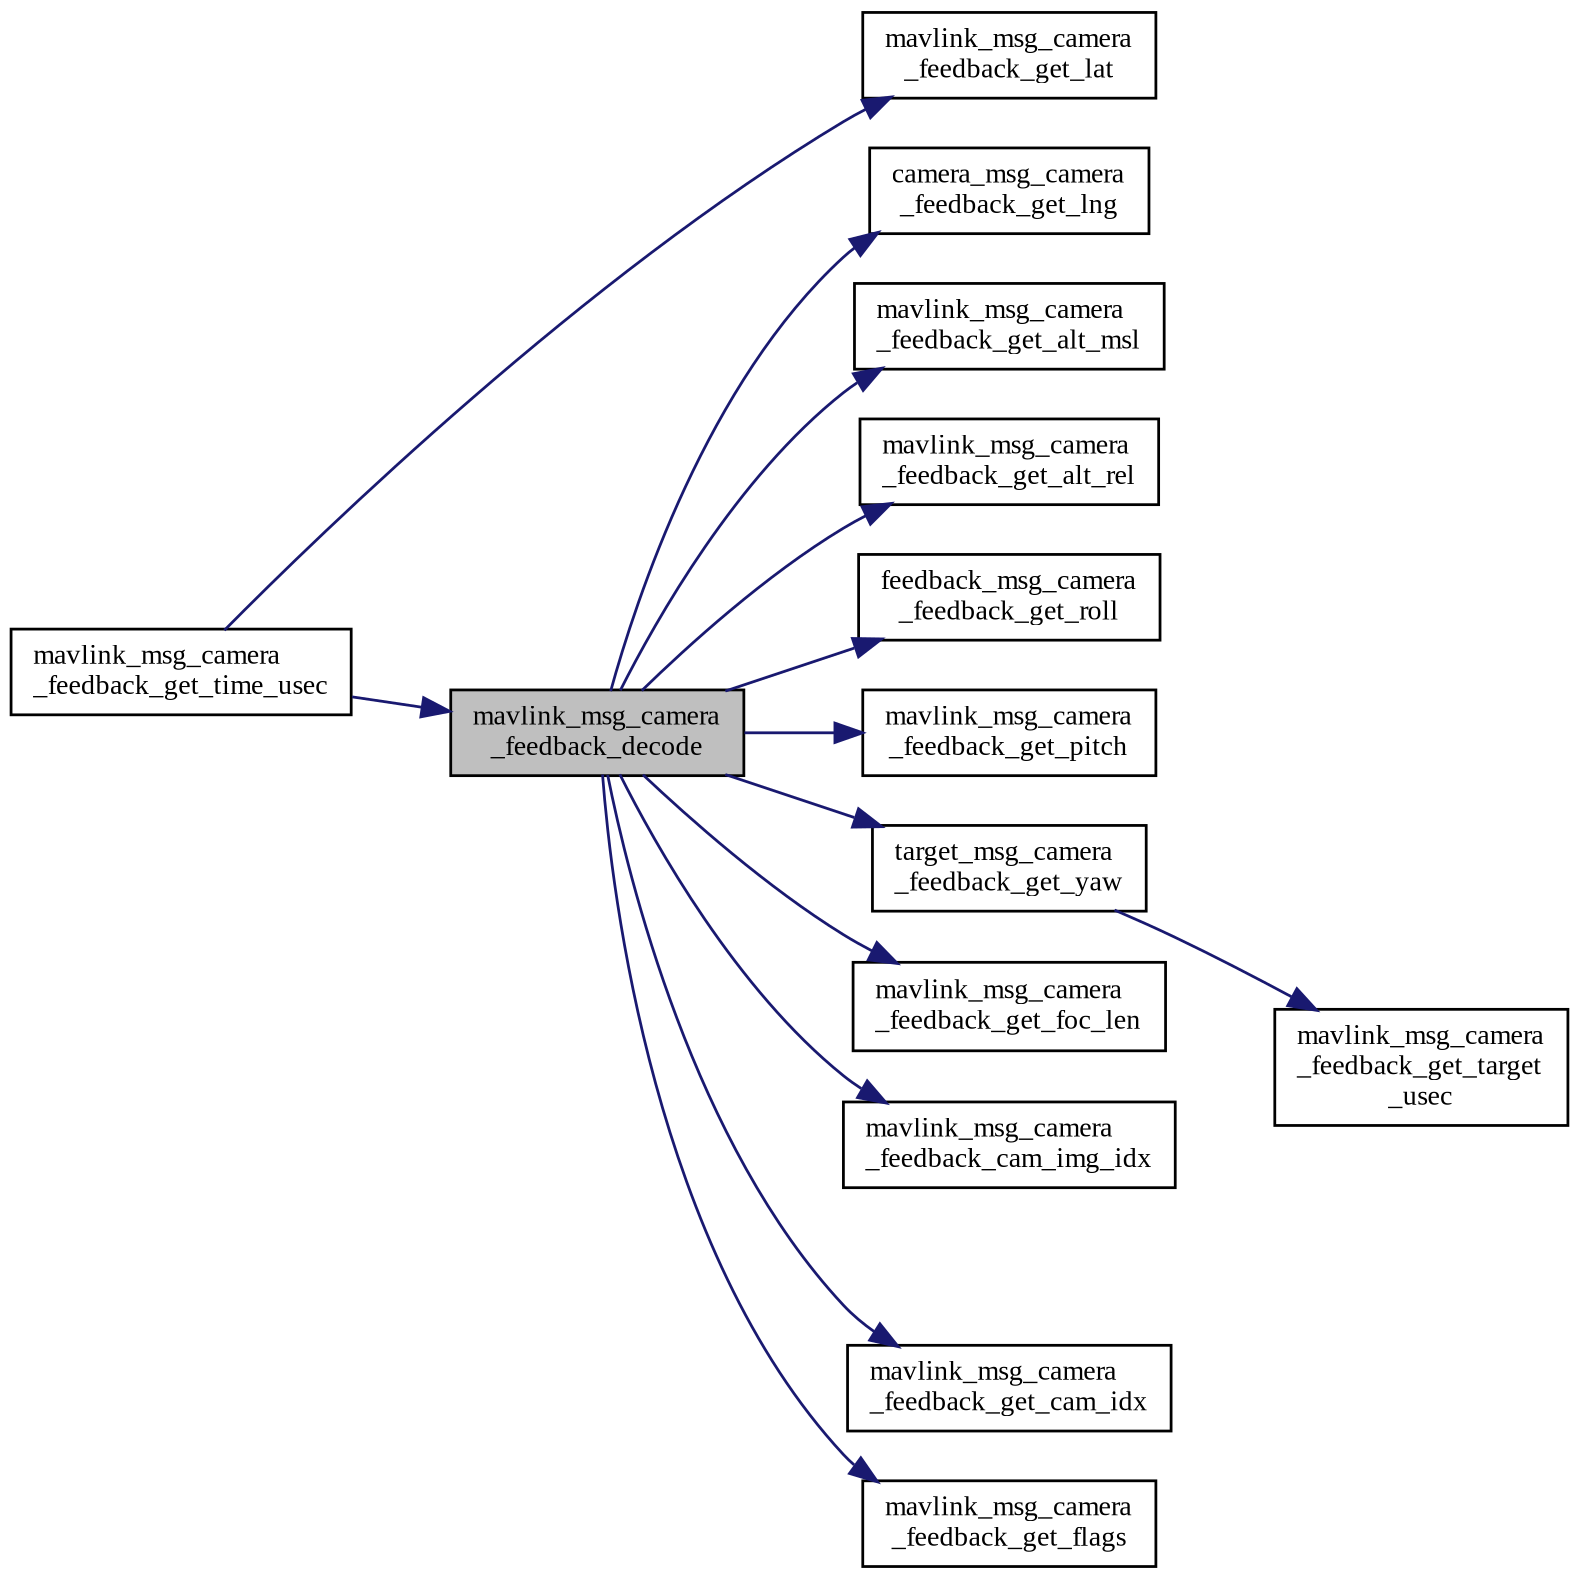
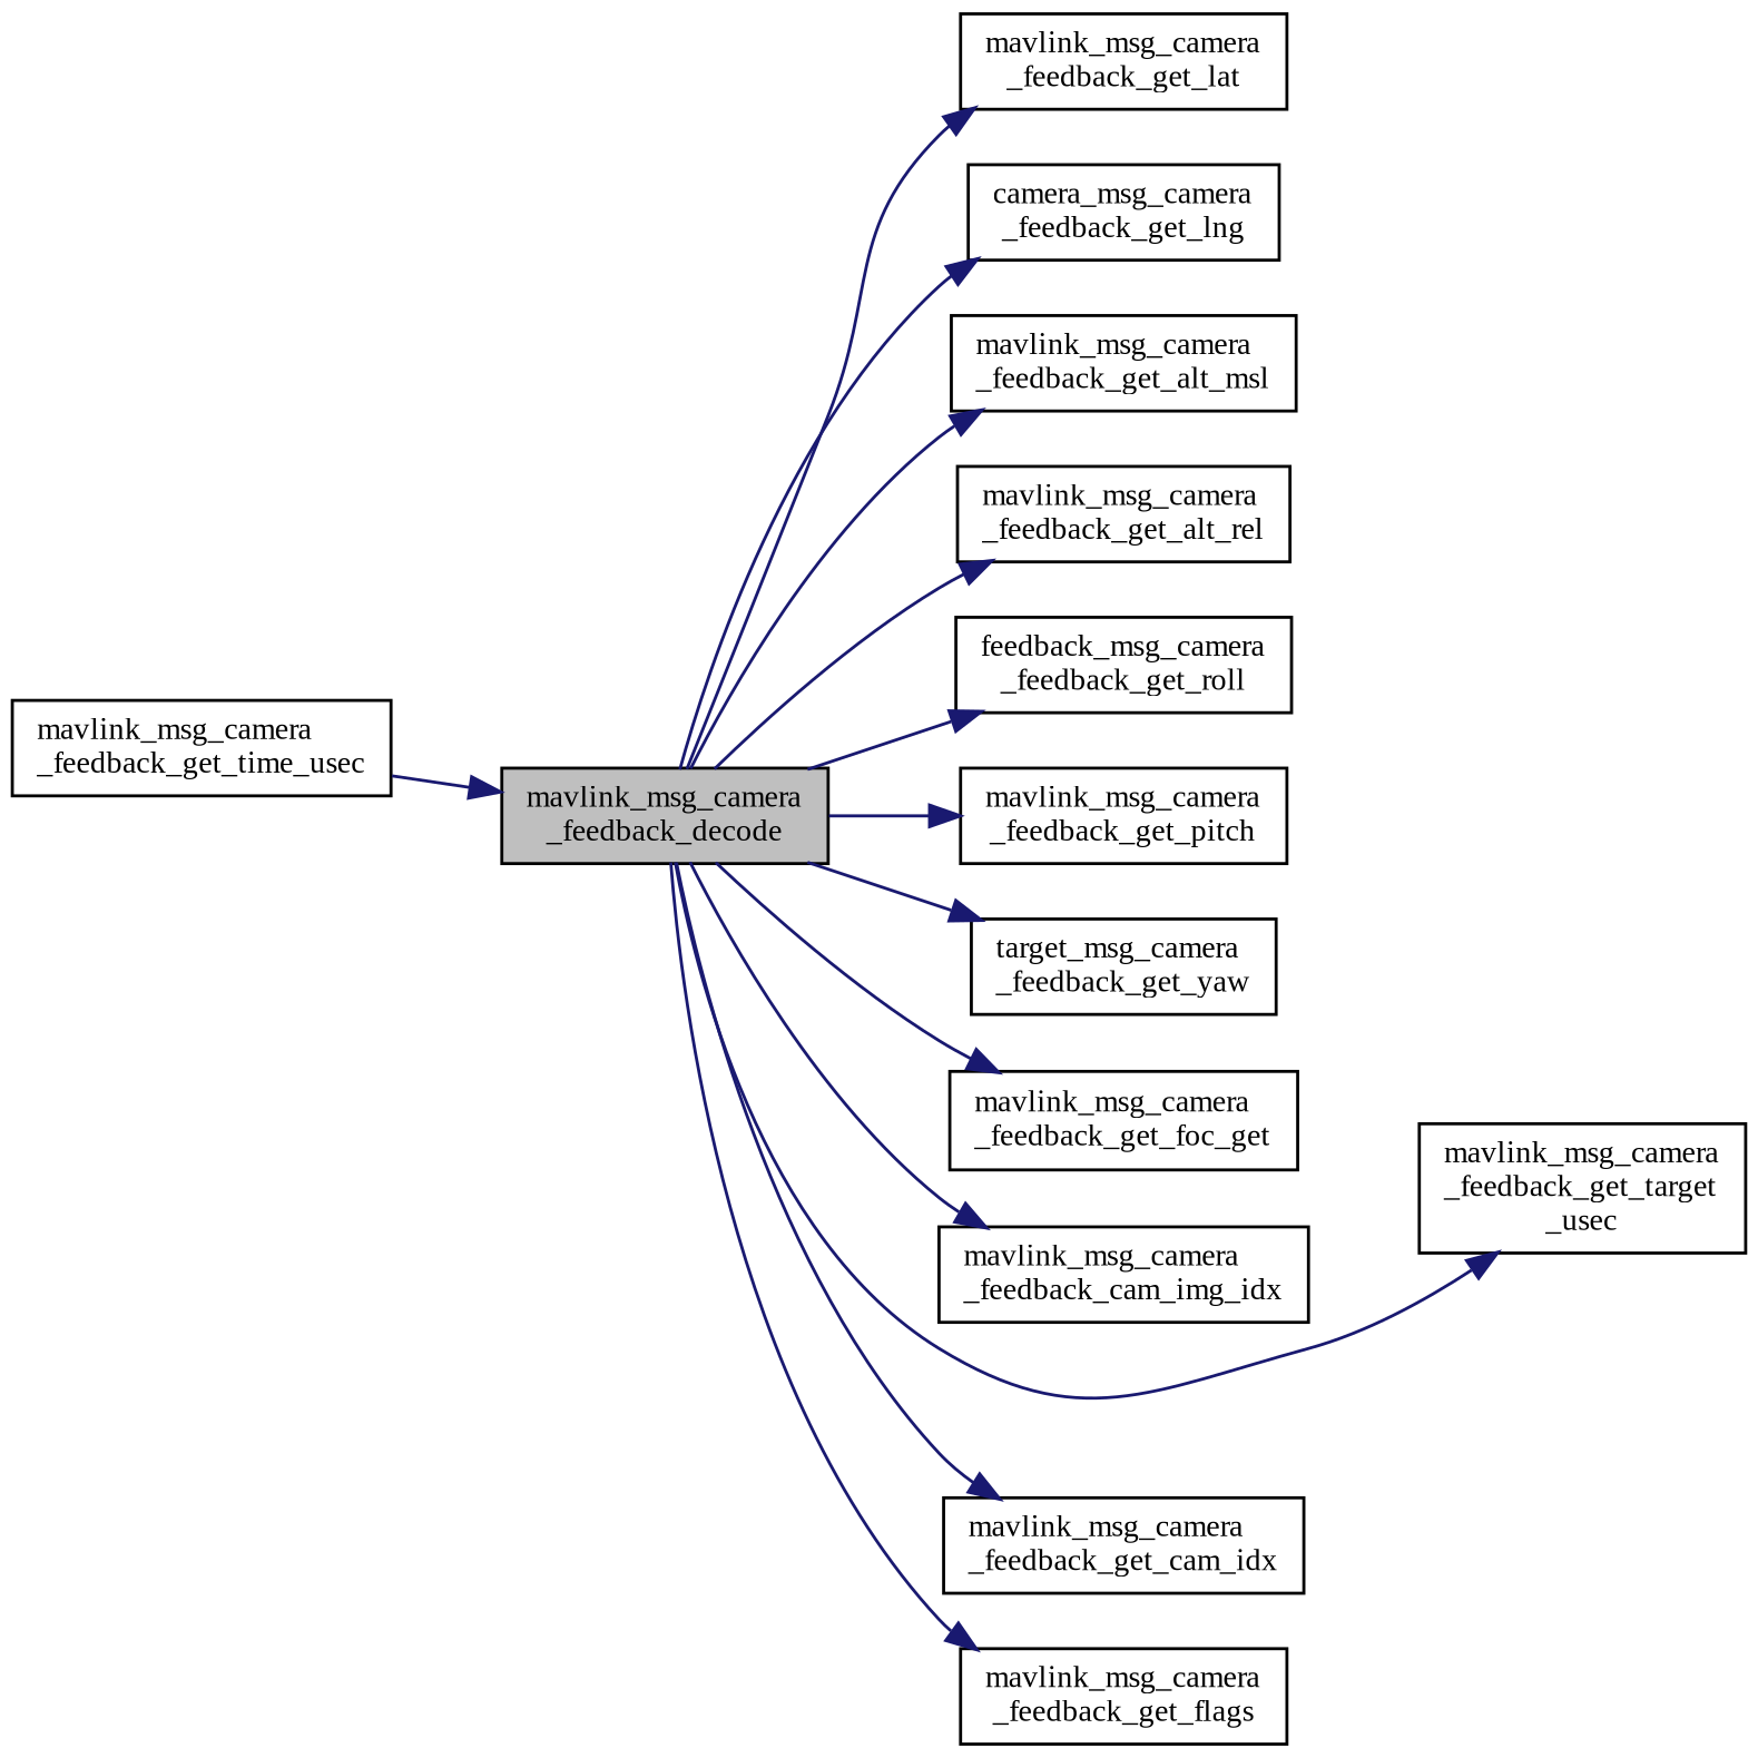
  digraph {
    fontname="Liberation Serif"
    rankdir=LR
    node [color=black fillcolor=white fontname="Liberation Serif" fontsize=10 shape=record style=filled]
    edge [color=midnightblue fontname="Liberation Serif" fontsize=10 labelfontname=Helvetica labelfontsize=10 style=solid]
    n1 [fillcolor=grey75 fontcolor=black height=0.2 label="mavlink_msg_camera\l_feedback_decode" width=0.4]
    n2 [height=0.2 label="mavlink_msg_camera\l_feedback_get_lat" width=0.4]
    n3 [height=0.2 label="camera_msg_camera\l_feedback_get_lng" width=0.4]
    n4 [height=0.2 label="mavlink_msg_camera\l_feedback_get_alt_msl" width=0.4]
    n5 [height=0.2 label="mavlink_msg_camera\l_feedback_get_alt_rel" width=0.4]
    n6 [height=0.2 label="feedback_msg_camera\l_feedback_get_roll" width=0.4]
    n7 [height=0.2 label="mavlink_msg_camera\l_feedback_get_pitch" width=0.4]
    n8 [height=0.2 label="target_msg_camera\l_feedback_get_yaw" width=0.4]
-   n9 [height=0.2 label="mavlink_msg_camera\l_feedback_get_foc_len" width=0.4]
+   n9 [height=0.2 label="mavlink_msg_camera\l_feedback_get_foc_get" width=0.4]
    n10 [height=0.2 label="mavlink_msg_camera\l_feedback_cam_img_idx" width=0.4]
    n11 [height=0.2 label="mavlink_msg_camera\l_feedback_get_target\l_usec" width=0.4]
    n12 [height=0.2 label="mavlink_msg_camera\l_feedback_get_cam_idx" width=0.4]
    n13 [height=0.2 label="mavlink_msg_camera\l_feedback_get_flags" width=0.4]
    n14 [height=0.2 label="mavlink_msg_camera\l_feedback_get_time_usec" width=0.4]
-   n14 -> n2
+   n1 -> n2
    n1 -> n3
    n1 -> n4
    n1 -> n5
    n1 -> n6
    n1 -> n7
    n1 -> n8
    n1 -> n9
    n1 -> n10
-   n8 -> n11
+   n1 -> n11
    n1 -> n12
    n1 -> n13
    n14 -> n1
  }
